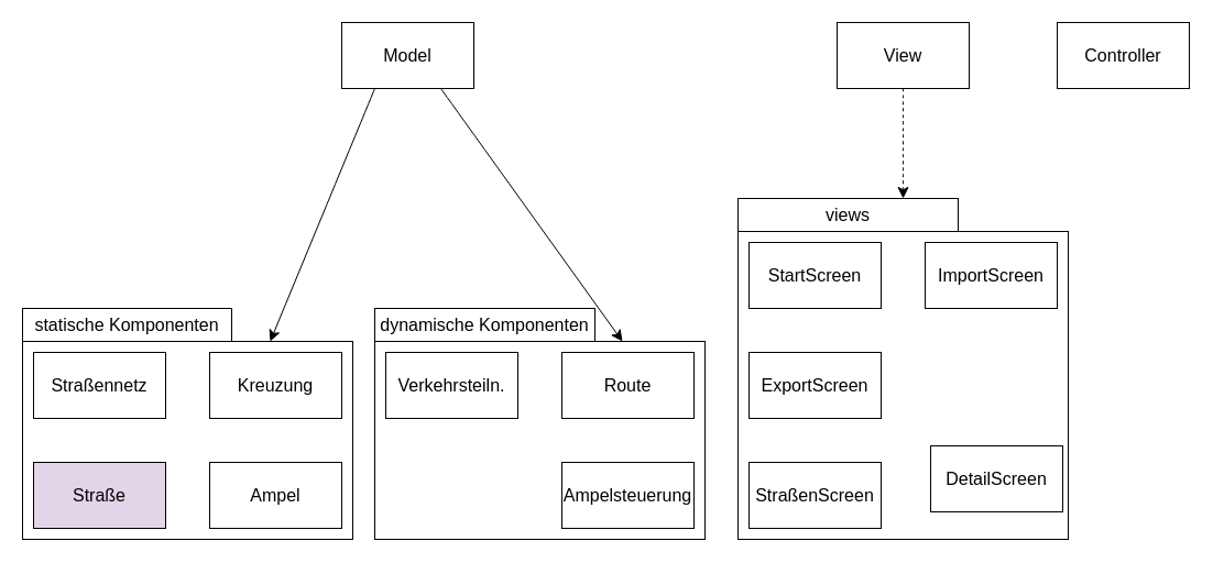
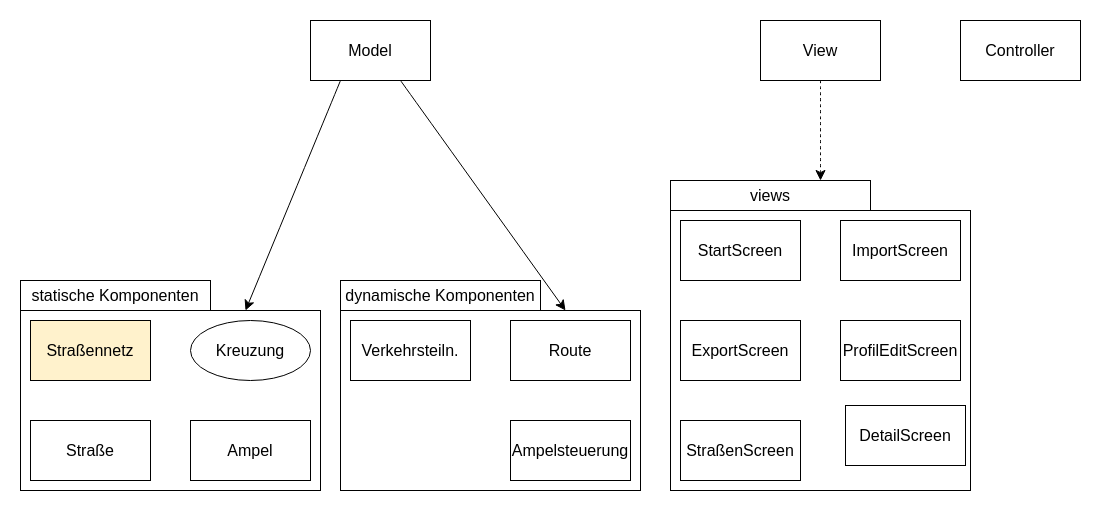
  <mxCell id="0" />
  <mxCell id="1" parent="0" />
  <mxCell id="2" value="" style="rounded=0;whiteSpace=wrap;html=1;fontSize=16;" parent="1" vertex="1"><mxGeometry x="340" y="310" width="300" height="180" as="geometry" /></mxCell>
  <mxCell id="3" value="" style="rounded=0;whiteSpace=wrap;html=1;fontSize=16;" parent="1" vertex="1"><mxGeometry x="20" y="280" width="190" height="30" as="geometry" /></mxCell>
  <mxCell id="4" value="" style="rounded=0;whiteSpace=wrap;html=1;fontSize=16;" parent="1" vertex="1"><mxGeometry x="20" y="310" width="300" height="180" as="geometry" /></mxCell>
  <mxCell id="5" style="edgeStyle=none;curved=1;rounded=0;orthogonalLoop=1;jettySize=auto;html=1;exitX=0.25;exitY=1;exitDx=0;exitDy=0;entryX=0.75;entryY=0;entryDx=0;entryDy=0;fontSize=12;startSize=8;endSize=8;" parent="1" source="7" target="4" edge="1"><mxGeometry relative="1" as="geometry" /></mxCell>
  <mxCell id="6" style="edgeStyle=none;curved=1;rounded=0;orthogonalLoop=1;jettySize=auto;html=1;exitX=0.75;exitY=1;exitDx=0;exitDy=0;entryX=0.75;entryY=0;entryDx=0;entryDy=0;fontSize=12;startSize=8;endSize=8;" parent="1" source="7" target="2" edge="1"><mxGeometry relative="1" as="geometry" /></mxCell>
  <mxCell id="7" value="Model" style="rounded=0;whiteSpace=wrap;html=1;fontSize=16;" parent="1" vertex="1"><mxGeometry x="310" y="20" width="120" height="60" as="geometry" /></mxCell>
  <mxCell id="8" style="edgeStyle=none;curved=1;rounded=0;orthogonalLoop=1;jettySize=auto;html=1;exitX=0.5;exitY=1;exitDx=0;exitDy=0;entryX=0.75;entryY=0;entryDx=0;entryDy=0;fontSize=12;startSize=8;endSize=8;dashed=1;" parent="1" source="9" target="23" edge="1"><mxGeometry relative="1" as="geometry" /></mxCell>
  <mxCell id="9" value="View" style="rounded=0;whiteSpace=wrap;html=1;fontSize=16;" parent="1" vertex="1"><mxGeometry x="760" y="20" width="120" height="60" as="geometry" /></mxCell>
  <mxCell id="10" value="Controller" style="rounded=0;whiteSpace=wrap;html=1;fontSize=16;" parent="1" vertex="1"><mxGeometry x="960" y="20" width="120" height="60" as="geometry" /></mxCell>
- <mxCell id="11" value="Straßennetz" style="rounded=0;whiteSpace=wrap;html=1;fontSize=16;" parent="1" vertex="1"><mxGeometry x="30" y="320" width="120" height="60" as="geometry" /></mxCell>
- <mxCell id="12" value="Straße" style="rounded=0;whiteSpace=wrap;html=1;fontSize=16;fillColor=#e1d5e7;" parent="1" vertex="1"><mxGeometry x="30" y="420" width="120" height="60" as="geometry" /></mxCell>
- <mxCell id="13" value="Kreuzung" style="rounded=0;whiteSpace=wrap;html=1;fontSize=16;" parent="1" vertex="1"><mxGeometry x="190" y="320" width="120" height="60" as="geometry" /></mxCell>
+ <mxCell id="11" value="Straßennetz" style="rounded=0;whiteSpace=wrap;html=1;fontSize=16;fillColor=#fff2cc;" parent="1" vertex="1"><mxGeometry x="30" y="320" width="120" height="60" as="geometry" /></mxCell>
+ <mxCell id="12" value="Straße" style="rounded=0;whiteSpace=wrap;html=1;fontSize=16;" parent="1" vertex="1"><mxGeometry x="30" y="420" width="120" height="60" as="geometry" /></mxCell>
+ <mxCell id="13" value="Kreuzung" style="ellipse;whiteSpace=wrap;html=1;fontSize=16;" parent="1" vertex="1"><mxGeometry x="190" y="320" width="120" height="60" as="geometry" /></mxCell>
  <mxCell id="14" value="Ampel" style="rounded=0;whiteSpace=wrap;html=1;fontSize=16;" parent="1" vertex="1"><mxGeometry x="190" y="420" width="120" height="60" as="geometry" /></mxCell>
  <mxCell id="15" value="Verkehrsteiln." style="rounded=0;whiteSpace=wrap;html=1;fontSize=16;" parent="1" vertex="1"><mxGeometry x="350" y="320" width="120" height="60" as="geometry" /></mxCell>
  <mxCell id="16" value="Route" style="rounded=0;whiteSpace=wrap;html=1;fontSize=16;" parent="1" vertex="1"><mxGeometry x="510" y="320" width="120" height="60" as="geometry" /></mxCell>
  <mxCell id="17" value="statische Komponenten" style="text;html=1;strokeColor=none;fillColor=none;align=center;verticalAlign=middle;whiteSpace=wrap;rounded=0;fontSize=16;" parent="1" vertex="1"><mxGeometry x="20" y="280" width="190" height="30" as="geometry" /></mxCell>
  <mxCell id="18" value="" style="rounded=0;whiteSpace=wrap;html=1;fontSize=16;" parent="1" vertex="1"><mxGeometry x="340" y="280" width="200" height="30" as="geometry" /></mxCell>
  <mxCell id="19" value="dynamische Komponenten" style="text;html=1;strokeColor=none;fillColor=none;align=center;verticalAlign=middle;whiteSpace=wrap;rounded=0;fontSize=16;" parent="1" vertex="1"><mxGeometry x="340" y="280" width="200" height="30" as="geometry" /></mxCell>
  <mxCell id="20" value="Ampelsteuerung" style="rounded=0;whiteSpace=wrap;html=1;fontSize=16;" parent="1" vertex="1"><mxGeometry x="510" y="420" width="120" height="60" as="geometry" /></mxCell>
  <mxCell id="21" value="" style="rounded=0;whiteSpace=wrap;html=1;fontSize=16;" parent="1" vertex="1"><mxGeometry x="670" y="210" width="300" height="280" as="geometry" /></mxCell>
  <mxCell id="22" value="" style="rounded=0;whiteSpace=wrap;html=1;fontSize=16;" parent="1" vertex="1"><mxGeometry x="670" y="180" width="200" height="30" as="geometry" /></mxCell>
  <mxCell id="23" value="views" style="text;html=1;strokeColor=none;fillColor=none;align=center;verticalAlign=middle;whiteSpace=wrap;rounded=0;fontSize=16;" parent="1" vertex="1"><mxGeometry x="670" y="180" width="200" height="30" as="geometry" /></mxCell>
  <mxCell id="24" value="StartScreen" style="rounded=0;whiteSpace=wrap;html=1;fontSize=16;" parent="1" vertex="1"><mxGeometry x="680" y="220" width="120" height="60" as="geometry" /></mxCell>
  <mxCell id="25" value="ImportScreen" style="rounded=0;whiteSpace=wrap;html=1;fontSize=16;" parent="1" vertex="1"><mxGeometry x="840" y="220" width="120" height="60" as="geometry" /></mxCell>
  <mxCell id="26" value="ExportScreen" style="rounded=0;whiteSpace=wrap;html=1;fontSize=16;" parent="1" vertex="1"><mxGeometry x="680" y="320" width="120" height="60" as="geometry" /></mxCell>
+ <mxCell id="27" value="ProfilEditScreen" style="rounded=0;whiteSpace=wrap;html=1;fontSize=16;" parent="1" vertex="1"><mxGeometry x="840" y="320" width="120" height="60" as="geometry" /></mxCell>
  <mxCell id="28" value="StraßenScreen" style="rounded=0;whiteSpace=wrap;html=1;fontSize=16;" parent="1" vertex="1"><mxGeometry x="680" y="420" width="120" height="60" as="geometry" /></mxCell>
  <mxCell id="29" value="DetailScreen" style="rounded=0;whiteSpace=wrap;html=1;fontSize=16;" parent="1" vertex="1"><mxGeometry x="845" y="405" width="120" height="60" as="geometry" /></mxCell>
